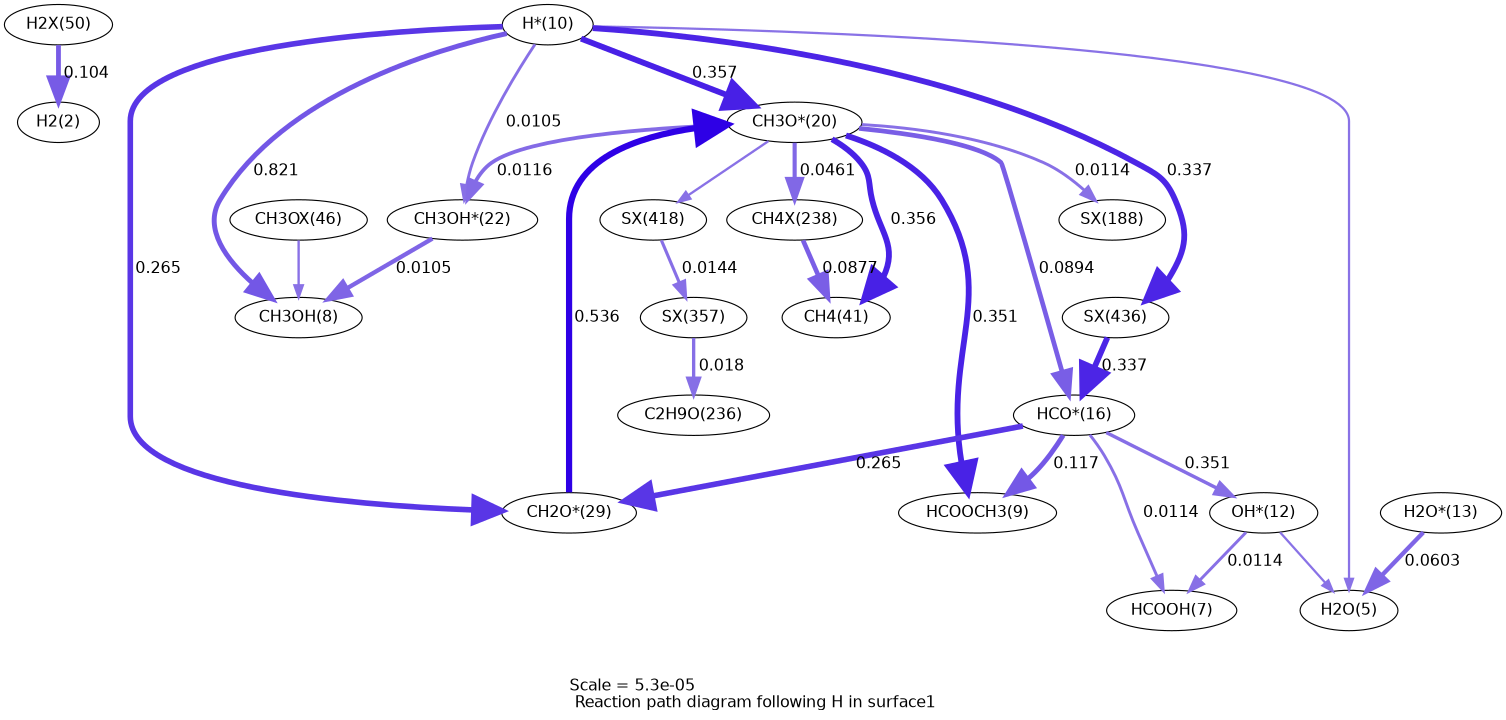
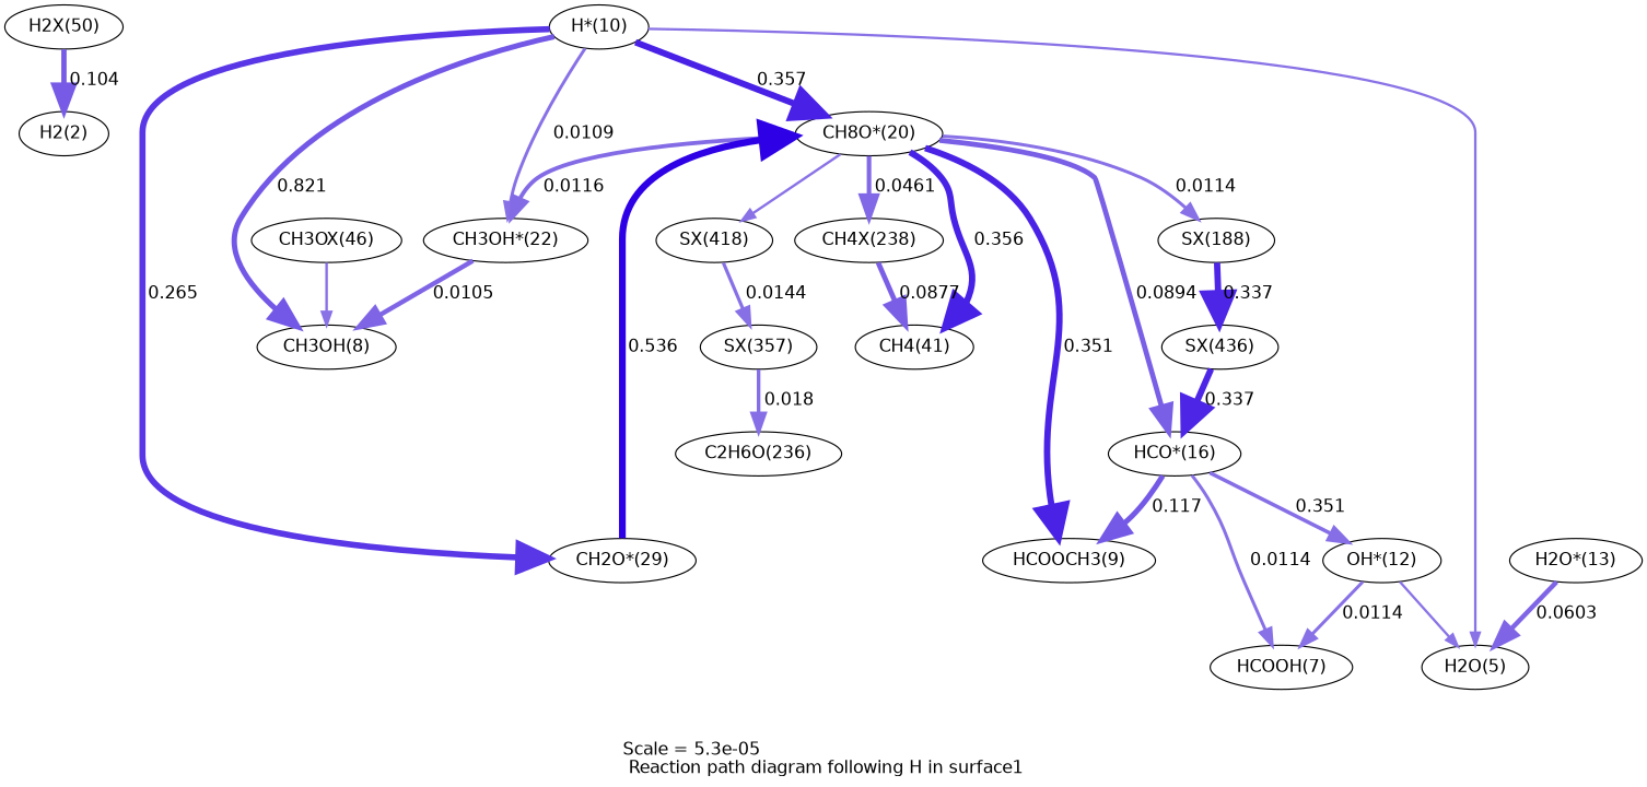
  digraph {
    fontname=Helvetica
    label="Scale = 5.3e-05\l Reaction path diagram following H in surface1"
    node [fontname=Helvetica]
    edge [arrowsize=2.61 color="0.7, 0.511, 0.9" fontname=Helvetica penwidth=2.62]
    n1 [label="H2(2)"]
    n2 [label="H*(10)"]
-   n3 [label="CH3O*(20)"]
+   n3 [label="CH8O*(20)"]
    n4 [label="H2O(5)"]
    n5 [label="CH2O*(29)"]
    n6 [label="CH3OH(8)"]
    n7 [label="CH3OH*(22)"]
    n8 [label="SX(436)"]
    n9 [label="CH4X(238)"]
    n10 [label="HCO*(16)"]
    n11 [label="HCOOCH3(9)"]
    n12 [label="SX(188)"]
    n13 [label="SX(418)"]
    n14 [label="CH4(41)"]
    n15 [label="H2X(50)"]
    n16 [label="OH*(12)"]
    n17 [label="HCOOH(7)"]
    n18 [label="SX(357)"]
-   n19 [label="C2H9O(236)"]
+   n19 [label="C2H6O(236)"]
    n20 [label="H2O*(13)"]
    n21 [label="CH3OX(46)"]
    n2 -> n3 [color="0.7, 0.857, 0.9" label=" 0.357" penwidth=5.22]
    n2 -> n4 [arrowsize=1 color="0.7, 0.505, 0.9" penwidth=2.01]
    n2 -> n5 [arrowsize=2.5 color="0.7, 0.765, 0.9" label=" 0.265" penwidth=5]
    n2 -> n6 [arrowsize=2.2 color="0.7, 0.621, 0.9" label=" 0.821" penwidth=4.4]
-   n2 -> n7 [arrowsize=1.28 label=" 0.0105" penwidth=2.56]
-   n2 -> n8 [arrowsize=2.59 color="0.7, 0.837, 0.9" label=" 0.337" penwidth=5.18]
+   n2 -> n7 [arrowsize=1.28 label=" 0.0109" penwidth=2.56]
+   n12 -> n8 [arrowsize=2.59 color="0.7, 0.837, 0.9" label=" 0.337" penwidth=5.18]
    n3 -> n7 [arrowsize=1.7 color="0.7, 0.532, 0.9" label=" 0.0116" penwidth=3.39]
    n3 -> n9 [arrowsize=1.84 color="0.7, 0.546, 0.9" label=" 0.0461" penwidth=3.68]
    n3 -> n10 [arrowsize=2.09 color="0.7, 0.589, 0.9" label=" 0.0894" penwidth=4.18]
    n3 -> n11 [color="0.7, 0.851, 0.9" label=" 0.351" penwidth=5.21]
    n3 -> n12 [arrowsize=1.31 label=" 0.0114"]
    n3 -> n13 [arrowsize=1.04 color="0.7, 0.506, 0.9" penwidth=2.08]
    n3 -> n14 [color="0.7, 0.856, 0.9" label=" 0.356" penwidth=5.22]
    n5 -> n3 [arrowsize=2.76 color="0.7, 1.04, 0.9" label=" 0.536" penwidth=5.53]
    n7 -> n6 [arrowsize=1.94 color="0.7, 0.56, 0.9" label=" 0.0105" penwidth=3.87]
    n8 -> n10 [arrowsize=2.59 color="0.7, 0.837, 0.9" label=" 0.337" penwidth=5.18]
    n9 -> n14 [arrowsize=2.08 color="0.7, 0.588, 0.9" label=" 0.0877" penwidth=4.16]
-   n10 -> n5 [arrowsize=2.5 color="0.7, 0.765, 0.9" label=" 0.265" penwidth=5]
    n10 -> n11 [arrowsize=2.19 color="0.7, 0.617, 0.9" label=" 0.117" penwidth=4.38]
    n10 -> n16 [arrowsize=1.54 color="0.7, 0.521, 0.9" label=" 0.351" penwidth=3.08]
    n10 -> n17 [arrowsize=1.31 label=" 0.0114"]
    n13 -> n18 [arrowsize=1.4 color="0.7, 0.514, 0.9" label=" 0.0144" penwidth=2.8]
    n15 -> n1 [arrowsize=2.15 color="0.7, 0.604, 0.9" label=" 0.104" penwidth=4.29]
    n16 -> n4 [arrowsize=1 color="0.7, 0.505, 0.9" penwidth=2.01]
    n16 -> n17 [arrowsize=1.31 label=" 0.0114"]
    n18 -> n19 [arrowsize=1.48 color="0.7, 0.518, 0.9" label=" 0.018" penwidth=2.97]
    n20 -> n4 [arrowsize=1.94 color="0.7, 0.56, 0.9" label=" 0.0603" penwidth=3.88]
    n21 -> n6 [arrowsize=1.06 color="0.7, 0.506, 0.9" penwidth=2.12]
  }
